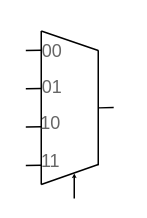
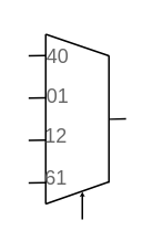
  <mxCell id="0" />
  <mxCell id="1" parent="0" />
  <mxCell id="2" value="" style="group" vertex="1" connectable="0" parent="1"><mxGeometry x="26.997" y="20" width="48.303" height="102.311" as="geometry" /></mxCell>
  <mxCell id="3" value="" style="group" vertex="1" connectable="0" parent="2"><mxGeometry width="41.193" height="102.311" as="geometry" /></mxCell>
  <mxCell id="4" value="" style="endArrow=none;html=1;" edge="1" parent="3"><mxGeometry width="51.491" height="63.945" as="geometry"><mxPoint y="102.311" as="sourcePoint" /><mxPoint as="targetPoint" /></mxGeometry></mxCell>
  <mxCell id="5" value="" style="endArrow=none;html=1;" edge="1" parent="3"><mxGeometry y="25.578" width="51.491" height="63.945" as="geometry"><mxPoint y="102.311" as="sourcePoint" /><mxPoint x="38.003" y="89" as="targetPoint" /></mxGeometry></mxCell>
  <mxCell id="6" value="" style="endArrow=none;html=1;" edge="1" parent="3"><mxGeometry width="51.491" height="63.945" as="geometry"><mxPoint as="sourcePoint" /><mxPoint x="38.003" y="13" as="targetPoint" /></mxGeometry></mxCell>
  <mxCell id="7" value="" style="endArrow=none;html=1;" edge="1" parent="3"><mxGeometry x="7.11" width="51.491" height="63.945" as="geometry"><mxPoint x="38.004" y="89.522" as="sourcePoint" /><mxPoint x="38.004" y="12.789" as="targetPoint" /></mxGeometry></mxCell>
  <mxCell id="8" value="" style="endArrow=none;html=1;" edge="1" parent="3"><mxGeometry width="51.491" height="63.945" as="geometry"><mxPoint x="-10.298" y="12.968" as="sourcePoint" /><mxPoint y="12.789" as="targetPoint" /><Array as="points"><mxPoint y="12.789" /></Array></mxGeometry></mxCell>
  <mxCell id="9" value="" style="endArrow=none;html=1;" edge="1" parent="3"><mxGeometry y="-25.399" width="51.491" height="63.945" as="geometry"><mxPoint x="-10.298" y="38.546" as="sourcePoint" /><mxPoint y="38.367" as="targetPoint" /><Array as="points"><mxPoint y="38.367" /></Array></mxGeometry></mxCell>
  <mxCell id="10" value="" style="endArrow=none;html=1;" edge="1" parent="3"><mxGeometry y="0.077" width="51.491" height="63.945" as="geometry"><mxPoint x="-10.298" y="64.021" as="sourcePoint" /><mxPoint x="2.342e-13" y="63.842" as="targetPoint" /><Array as="points"><mxPoint y="63.842" /></Array></mxGeometry></mxCell>
  <mxCell id="11" value="" style="endArrow=none;html=1;" edge="1" parent="3"><mxGeometry y="25.757" width="51.491" height="63.945" as="geometry"><mxPoint x="-10.298" y="89.701" as="sourcePoint" /><mxPoint x="2.342e-13" y="89.522" as="targetPoint" /><Array as="points"><mxPoint y="89.522" /></Array></mxGeometry></mxCell>
- <mxCell id="12" value="&lt;span style=&quot;color: rgb(102 , 102 , 102)&quot;&gt;&lt;font style=&quot;font-size: 12px&quot;&gt;00&lt;/font&gt;&lt;/span&gt;" style="text;html=1;align=center;verticalAlign=middle;resizable=0;points=[];autosize=1;" vertex="1" parent="3"><mxGeometry x="-5.149" y="4.021" width="25" height="19" as="geometry" /></mxCell>
+ <mxCell id="12" value="&lt;span style=&quot;color: rgb(102 , 102 , 102)&quot;&gt;&lt;font style=&quot;font-size: 12px&quot;&gt;40&lt;/font&gt;&lt;/span&gt;" style="text;html=1;align=center;verticalAlign=middle;resizable=0;points=[];autosize=1;" vertex="1" parent="3"><mxGeometry x="-5.149" y="4.021" width="25" height="19" as="geometry" /></mxCell>
  <mxCell id="13" value="&lt;span style=&quot;color: rgb(102 , 102 , 102)&quot;&gt;&lt;font style=&quot;font-size: 12px&quot;&gt;01&lt;/font&gt;&lt;/span&gt;" style="text;html=1;align=center;verticalAlign=middle;resizable=0;points=[];autosize=1;" vertex="1" parent="3"><mxGeometry x="-5.149" y="28.0" width="25" height="19" as="geometry" /></mxCell>
- <mxCell id="14" value="&lt;span style=&quot;color: rgb(102 , 102 , 102)&quot;&gt;&lt;font style=&quot;font-size: 12px&quot;&gt;10&lt;/font&gt;&lt;/span&gt;" style="text;html=1;align=center;verticalAlign=middle;resizable=0;points=[];autosize=1;" vertex="1" parent="3"><mxGeometry x="-5.999" y="52.998" width="25" height="19" as="geometry" /></mxCell>
- <mxCell id="15" value="&lt;span style=&quot;color: rgb(102 , 102 , 102)&quot;&gt;&lt;font style=&quot;font-size: 12px&quot;&gt;11&lt;/font&gt;&lt;/span&gt;" style="text;html=1;align=center;verticalAlign=middle;resizable=0;points=[];autosize=1;" vertex="1" parent="3"><mxGeometry x="-5.999" y="77.997" width="24" height="19" as="geometry" /></mxCell>
+ <mxCell id="14" value="&lt;span style=&quot;color: rgb(102 , 102 , 102)&quot;&gt;&lt;font style=&quot;font-size: 12px&quot;&gt;12&lt;/font&gt;&lt;/span&gt;" style="text;html=1;align=center;verticalAlign=middle;resizable=0;points=[];autosize=1;" vertex="1" parent="3"><mxGeometry x="-5.999" y="52.998" width="25" height="19" as="geometry" /></mxCell>
+ <mxCell id="15" value="&lt;span style=&quot;color: rgb(102 , 102 , 102)&quot;&gt;&lt;font style=&quot;font-size: 12px&quot;&gt;61&lt;/font&gt;&lt;/span&gt;" style="text;html=1;align=center;verticalAlign=middle;resizable=0;points=[];autosize=1;" vertex="1" parent="3"><mxGeometry x="-5.999" y="77.997" width="24" height="19" as="geometry" /></mxCell>
  <mxCell id="16" value="" style="endArrow=classic;html=1;endFill=1;endSize=0;" edge="1" parent="3"><mxGeometry x="5.53" y="-0.92" width="50" height="50" as="geometry"><mxPoint x="22.007" y="111.622" as="sourcePoint" /><mxPoint x="22.007" y="94.997" as="targetPoint" /></mxGeometry></mxCell>
  <mxCell id="17" value="" style="endArrow=none;html=1;" edge="1" parent="2"><mxGeometry x="7.11" y="12.699" width="51.491" height="63.945" as="geometry"><mxPoint x="38.004" y="51.245" as="sourcePoint" /><mxPoint x="48.303" y="51.066" as="targetPoint" /><Array as="points" /></mxGeometry></mxCell>
